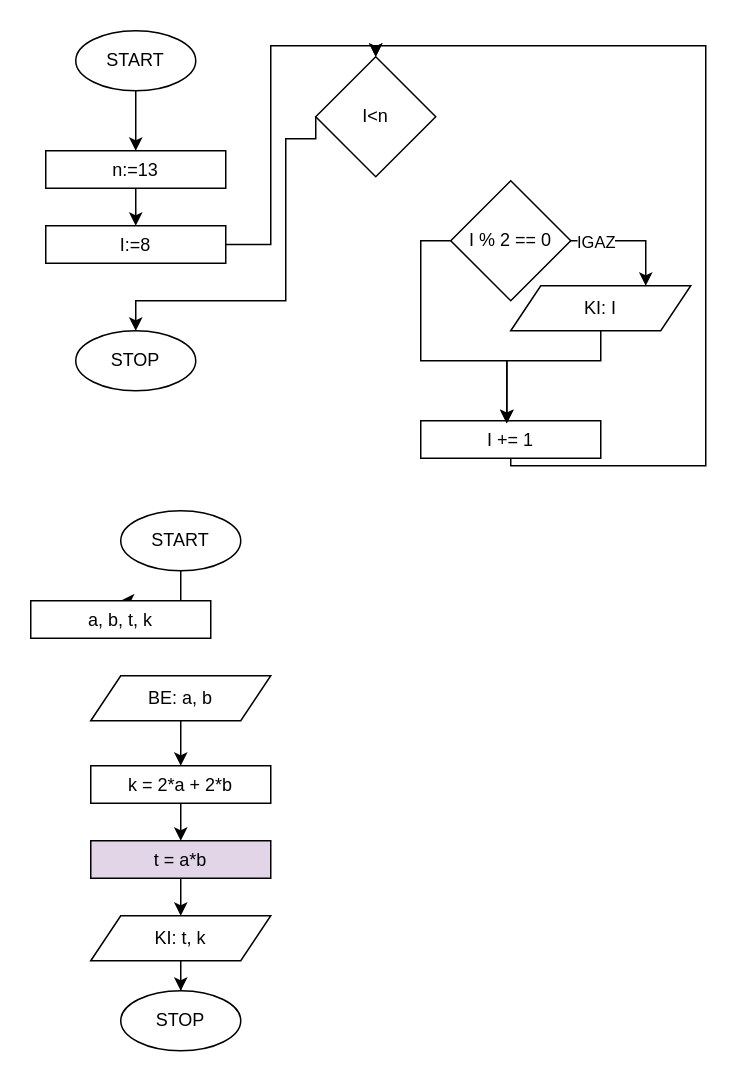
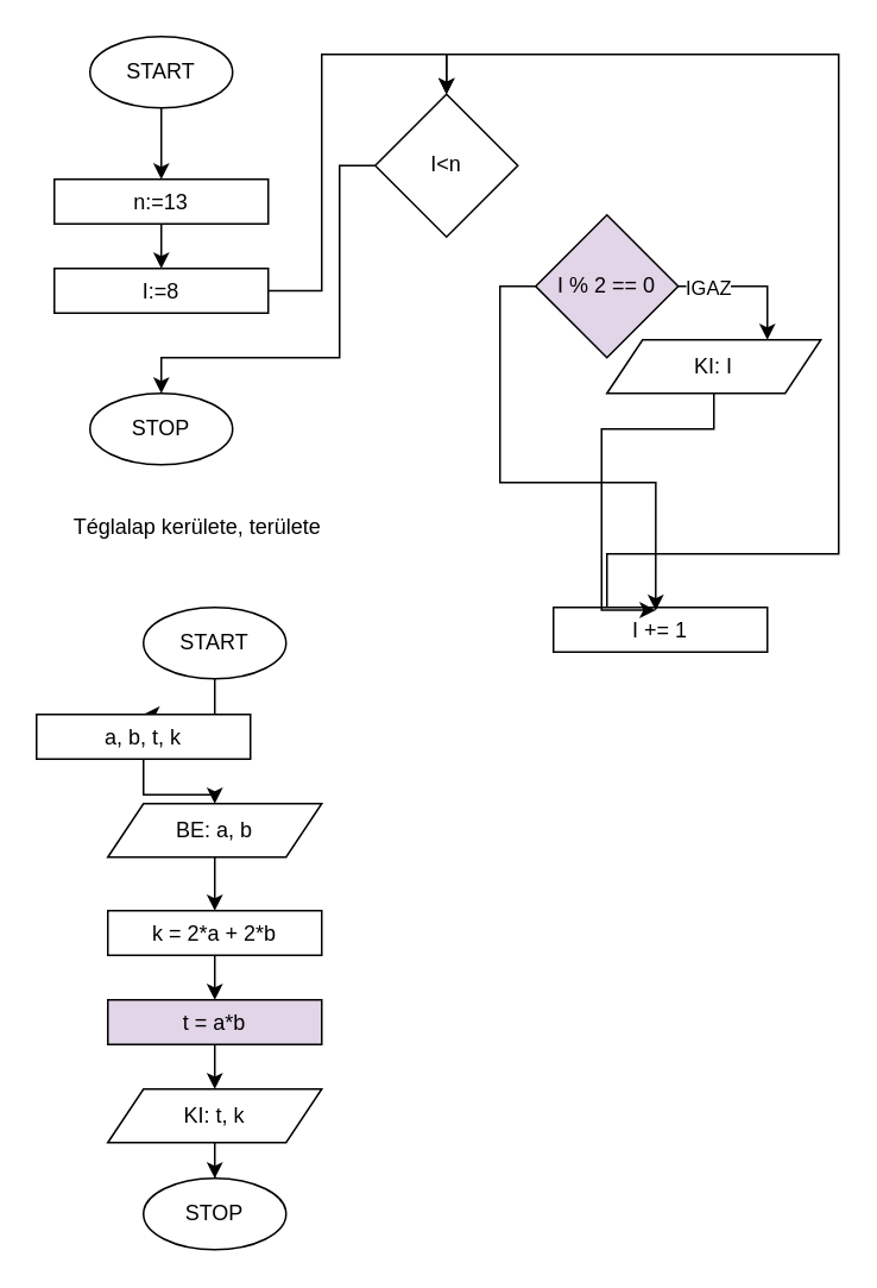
  <mxCell id="0" />
  <mxCell id="1" parent="0" />
  <mxCell id="2" style="edgeStyle=orthogonalEdgeStyle;rounded=0;orthogonalLoop=1;jettySize=auto;html=1;entryX=0.5;entryY=0;entryDx=0;entryDy=0;" edge="1" parent="1" source="3" target="13"><mxGeometry relative="1" as="geometry" /></mxCell>
  <mxCell id="3" value="START" style="ellipse;whiteSpace=wrap;html=1;" vertex="1" parent="1"><mxGeometry x="50" y="20" width="80" height="40" as="geometry" /></mxCell>
  <mxCell id="4" value="STOP" style="ellipse;whiteSpace=wrap;html=1;" vertex="1" parent="1"><mxGeometry x="50" y="220" width="80" height="40" as="geometry" /></mxCell>
  <mxCell id="5" value="KI: I" style="shape=parallelogram;perimeter=parallelogramPerimeter;whiteSpace=wrap;html=1;fixedSize=1;" vertex="1" parent="1"><mxGeometry x="340" y="190" width="120" height="30" as="geometry" /></mxCell>
  <mxCell id="6" style="edgeStyle=orthogonalEdgeStyle;rounded=0;orthogonalLoop=1;jettySize=auto;html=1;entryX=0.5;entryY=0;entryDx=0;entryDy=0;" edge="1" parent="1" source="7" target="9"><mxGeometry relative="1" as="geometry"><Array as="points"><mxPoint x="180" y="163" /><mxPoint x="180" y="30" /><mxPoint x="250" y="30" /></Array></mxGeometry></mxCell>
  <mxCell id="7" value="I:=8" style="rounded=0;whiteSpace=wrap;html=1;" vertex="1" parent="1"><mxGeometry x="30" y="150" width="120" height="25" as="geometry" /></mxCell>
  <mxCell id="8" style="edgeStyle=orthogonalEdgeStyle;rounded=0;orthogonalLoop=1;jettySize=auto;html=1;exitX=0;exitY=0.5;exitDx=0;exitDy=0;entryX=0.5;entryY=0;entryDx=0;entryDy=0;" edge="1" parent="1" source="9" target="4"><mxGeometry relative="1" as="geometry"><Array as="points"><mxPoint x="190" y="92" /><mxPoint x="190" y="200" /><mxPoint x="90" y="200" /></Array></mxGeometry></mxCell>
- <mxCell id="9" value="I&amp;lt;n" style="rhombus;whiteSpace=wrap;html=1;" vertex="1" parent="1"><mxGeometry x="210" y="37.33" width="80" height="80" as="geometry" /></mxCell>
+ <mxCell id="9" value="I&amp;lt;n" style="rhombus;whiteSpace=wrap;html=1;" vertex="1" parent="1"><mxGeometry x="210" y="52.33" width="80" height="80" as="geometry" /></mxCell>
  <mxCell id="10" style="edgeStyle=orthogonalEdgeStyle;rounded=0;orthogonalLoop=1;jettySize=auto;html=1;exitX=0.5;exitY=1;exitDx=0;exitDy=0;entryX=0.5;entryY=0;entryDx=0;entryDy=0;" edge="1" parent="1" source="11" target="9"><mxGeometry relative="1" as="geometry"><mxPoint x="250" y="30" as="targetPoint" /><Array as="points"><mxPoint x="340" y="310" /><mxPoint x="470" y="310" /><mxPoint x="470" y="30" /><mxPoint x="250" y="30" /></Array></mxGeometry></mxCell>
- <mxCell id="11" value="I += 1" style="rounded=0;whiteSpace=wrap;html=1;" vertex="1" parent="1"><mxGeometry x="280" y="280" width="120" height="25" as="geometry" /></mxCell>
+ <mxCell id="11" value="I += 1" style="rounded=0;whiteSpace=wrap;html=1;" vertex="1" parent="1"><mxGeometry x="310" y="340" width="120" height="25" as="geometry" /></mxCell>
  <mxCell id="12" style="edgeStyle=orthogonalEdgeStyle;rounded=0;orthogonalLoop=1;jettySize=auto;html=1;entryX=0.5;entryY=0;entryDx=0;entryDy=0;" edge="1" parent="1" source="13" target="7"><mxGeometry relative="1" as="geometry" /></mxCell>
  <mxCell id="13" value="n:=13" style="rounded=0;whiteSpace=wrap;html=1;" vertex="1" parent="1"><mxGeometry x="30" y="100" width="120" height="25" as="geometry" /></mxCell>
+ <mxCell id="14" value="Téglalap kerülete, területe" style="text;html=1;align=center;verticalAlign=middle;resizable=0;points=[];autosize=1;strokeColor=none;fillColor=none;" vertex="1" parent="1"><mxGeometry x="30" y="280" width="160" height="30" as="geometry" /></mxCell>
  <mxCell id="15" style="edgeStyle=orthogonalEdgeStyle;rounded=0;orthogonalLoop=1;jettySize=auto;html=1;entryX=0.75;entryY=0;entryDx=0;entryDy=0;" edge="1" parent="1" source="17" target="5"><mxGeometry relative="1" as="geometry"><mxPoint x="430" y="90" as="targetPoint" /><Array as="points"><mxPoint x="430" y="160" /></Array></mxGeometry></mxCell>
  <mxCell id="16" value="IGAZ" style="edgeLabel;html=1;align=center;verticalAlign=middle;resizable=0;points=[];" vertex="1" connectable="0" parent="15"><mxGeometry x="-0.848" relative="1" as="geometry"><mxPoint x="10" as="offset" /></mxGeometry></mxCell>
- <mxCell id="17" value="I % 2 == 0" style="rhombus;whiteSpace=wrap;html=1;" vertex="1" parent="1"><mxGeometry x="300" y="120" width="80" height="80" as="geometry" /></mxCell>
+ <mxCell id="17" value="I % 2 == 0" style="rhombus;whiteSpace=wrap;html=1;fillColor=#e1d5e7;" vertex="1" parent="1"><mxGeometry x="300" y="120" width="80" height="80" as="geometry" /></mxCell>
  <mxCell id="18" style="edgeStyle=orthogonalEdgeStyle;rounded=0;orthogonalLoop=1;jettySize=auto;html=1;exitX=0;exitY=0.5;exitDx=0;exitDy=0;entryX=0.478;entryY=0.074;entryDx=0;entryDy=0;entryPerimeter=0;" edge="1" parent="1" source="17" target="11"><mxGeometry relative="1" as="geometry" /></mxCell>
  <mxCell id="19" style="edgeStyle=orthogonalEdgeStyle;rounded=0;orthogonalLoop=1;jettySize=auto;html=1;entryX=0.478;entryY=0.061;entryDx=0;entryDy=0;entryPerimeter=0;" edge="1" parent="1" source="5" target="11"><mxGeometry relative="1" as="geometry"><Array as="points"><mxPoint x="400" y="240" /><mxPoint x="337" y="240" /></Array></mxGeometry></mxCell>
  <mxCell id="20" style="edgeStyle=orthogonalEdgeStyle;rounded=0;orthogonalLoop=1;jettySize=auto;html=1;entryX=0.5;entryY=0;entryDx=0;entryDy=0;" edge="1" parent="1" source="21" target="26"><mxGeometry relative="1" as="geometry" /></mxCell>
  <mxCell id="21" value="START" style="ellipse;whiteSpace=wrap;html=1;" vertex="1" parent="1"><mxGeometry x="80" y="340" width="80" height="40" as="geometry" /></mxCell>
  <mxCell id="22" value="STOP" style="ellipse;whiteSpace=wrap;html=1;" vertex="1" parent="1"><mxGeometry x="80" y="660" width="80" height="40" as="geometry" /></mxCell>
  <mxCell id="23" style="edgeStyle=orthogonalEdgeStyle;rounded=0;orthogonalLoop=1;jettySize=auto;html=1;exitX=0.5;exitY=1;exitDx=0;exitDy=0;entryX=0.5;entryY=0;entryDx=0;entryDy=0;" edge="1" parent="1" source="24" target="28"><mxGeometry relative="1" as="geometry" /></mxCell>
  <mxCell id="24" value="BE: a, b" style="shape=parallelogram;perimeter=parallelogramPerimeter;whiteSpace=wrap;html=1;fixedSize=1;" vertex="1" parent="1"><mxGeometry x="60" y="450" width="120" height="30" as="geometry" /></mxCell>
+ <mxCell id="25" style="edgeStyle=orthogonalEdgeStyle;rounded=0;orthogonalLoop=1;jettySize=auto;html=1;entryX=0.5;entryY=0;entryDx=0;entryDy=0;" edge="1" parent="1" source="26" target="24"><mxGeometry relative="1" as="geometry" /></mxCell>
  <mxCell id="26" value="a, b, t, k" style="rounded=0;whiteSpace=wrap;html=1;" vertex="1" parent="1"><mxGeometry x="20" y="400" width="120" height="25" as="geometry" /></mxCell>
  <mxCell id="27" style="edgeStyle=orthogonalEdgeStyle;rounded=0;orthogonalLoop=1;jettySize=auto;html=1;exitX=0.5;exitY=1;exitDx=0;exitDy=0;entryX=0.5;entryY=0;entryDx=0;entryDy=0;" edge="1" parent="1" source="28" target="30"><mxGeometry relative="1" as="geometry" /></mxCell>
  <mxCell id="28" value="k = 2*a + 2*b" style="rounded=0;whiteSpace=wrap;html=1;" vertex="1" parent="1"><mxGeometry x="60" y="510" width="120" height="25" as="geometry" /></mxCell>
  <mxCell id="29" style="edgeStyle=orthogonalEdgeStyle;rounded=0;orthogonalLoop=1;jettySize=auto;html=1;entryX=0.5;entryY=0;entryDx=0;entryDy=0;" edge="1" parent="1" source="30" target="32"><mxGeometry relative="1" as="geometry" /></mxCell>
  <mxCell id="30" value="t = a*b" style="rounded=0;whiteSpace=wrap;html=1;fillColor=#e1d5e7;" vertex="1" parent="1"><mxGeometry x="60" y="560" width="120" height="25" as="geometry" /></mxCell>
  <mxCell id="31" style="edgeStyle=orthogonalEdgeStyle;rounded=0;orthogonalLoop=1;jettySize=auto;html=1;entryX=0.5;entryY=0;entryDx=0;entryDy=0;" edge="1" parent="1" source="32" target="22"><mxGeometry relative="1" as="geometry" /></mxCell>
  <mxCell id="32" value="KI: t, k" style="shape=parallelogram;perimeter=parallelogramPerimeter;whiteSpace=wrap;html=1;fixedSize=1;" vertex="1" parent="1"><mxGeometry x="60" y="610" width="120" height="30" as="geometry" /></mxCell>
